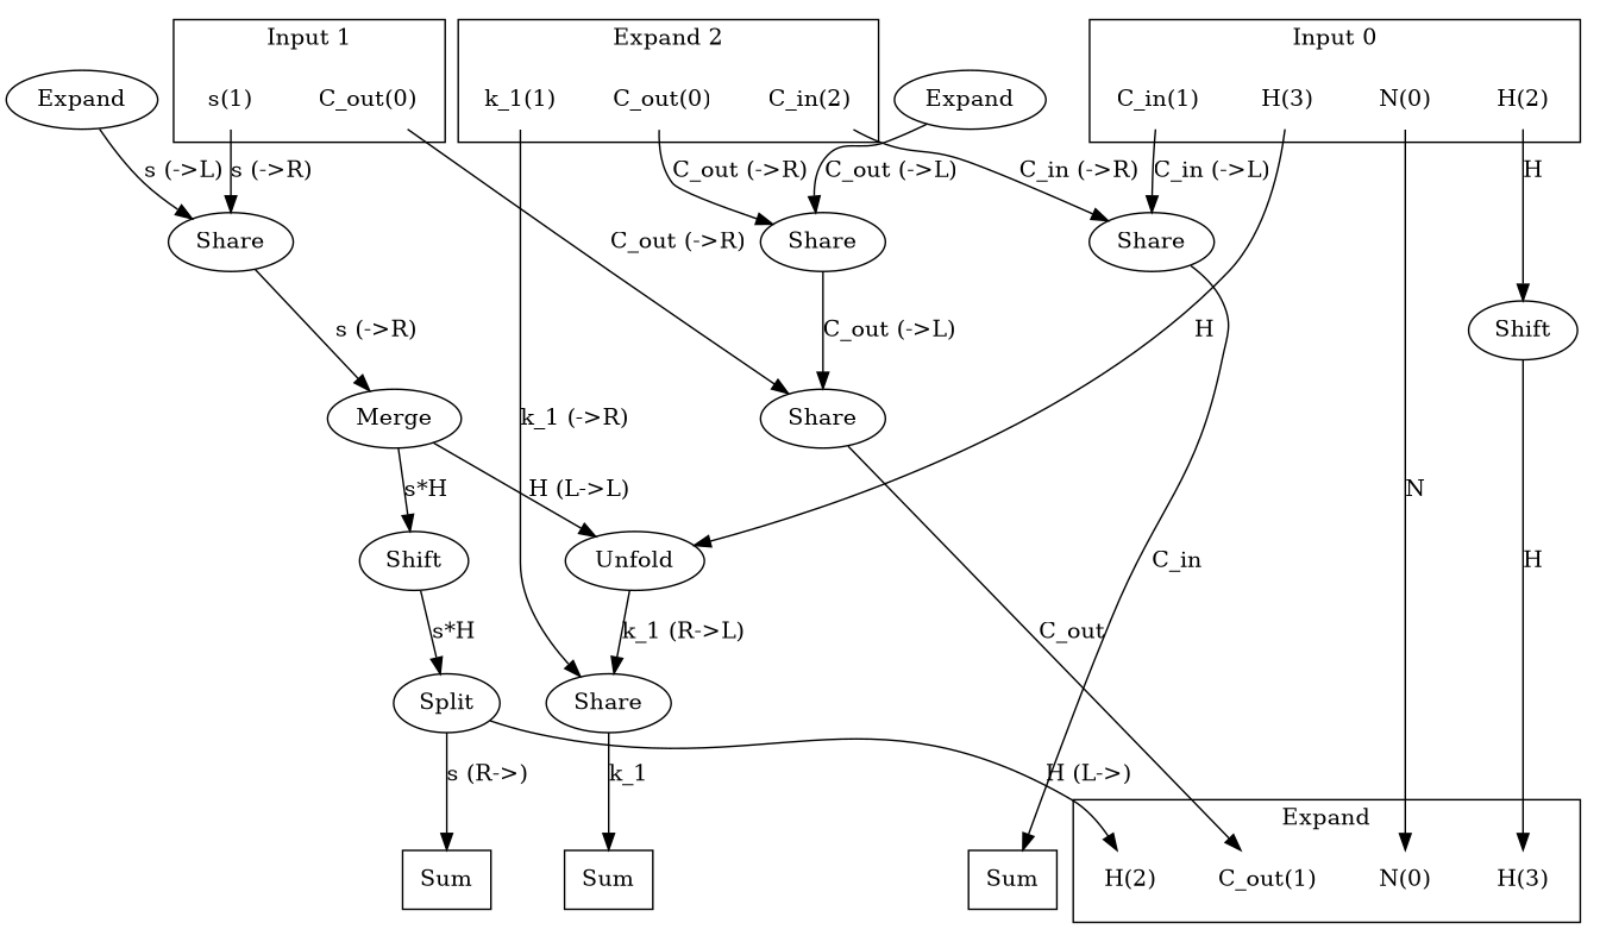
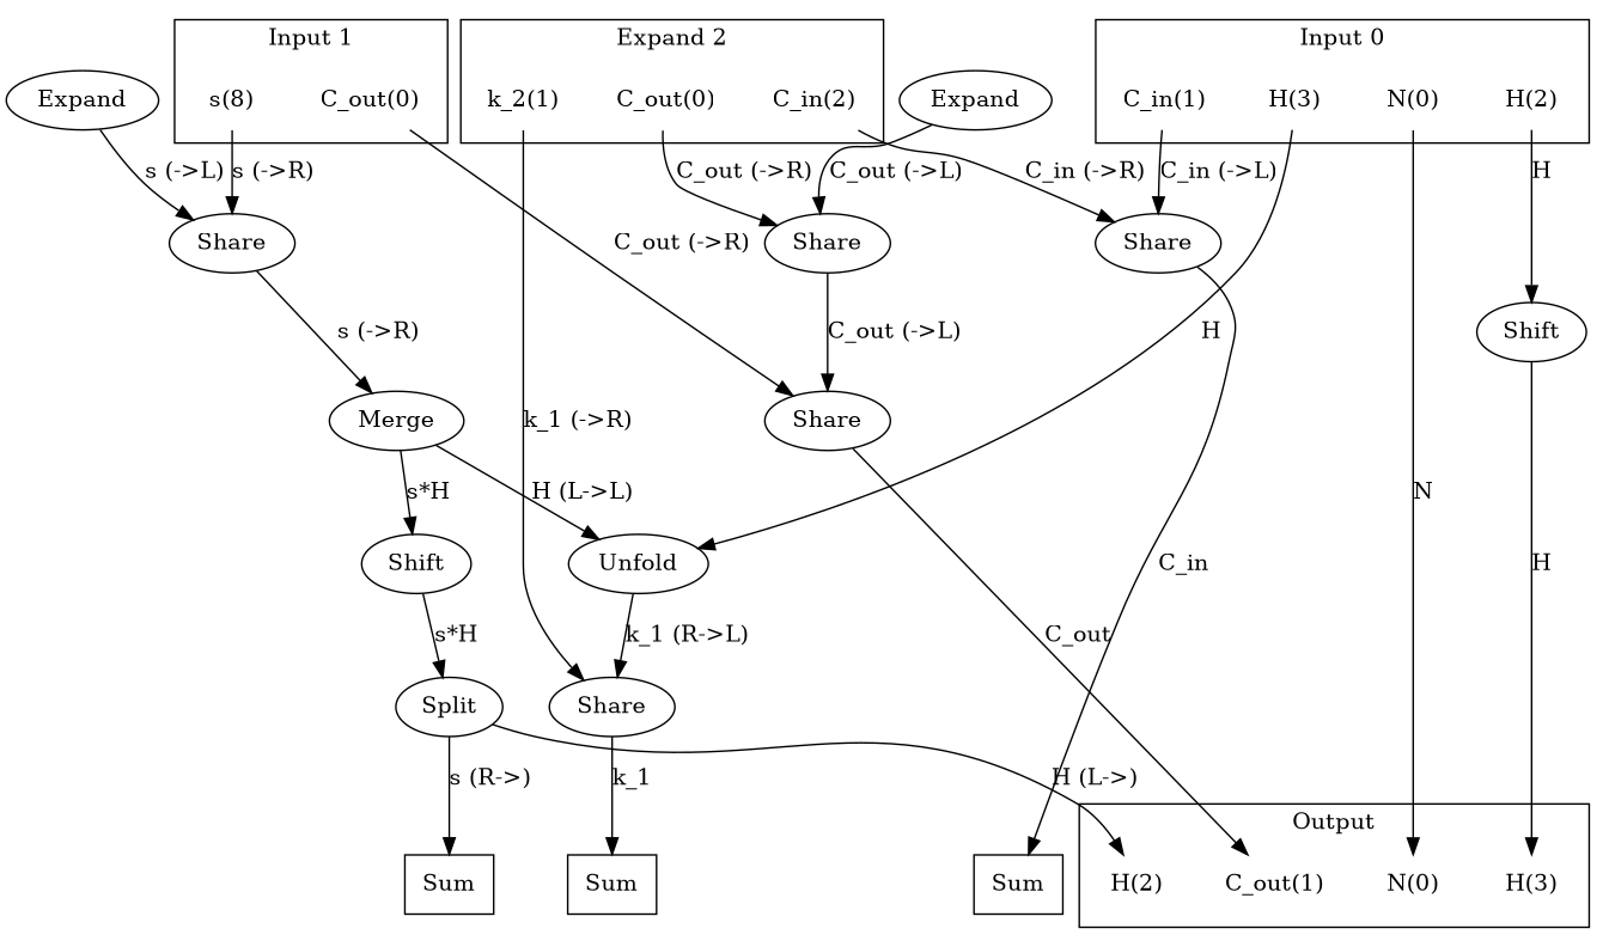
  digraph {
    newrank=true
    node [shape=none]
    n1 [label=Sum shape=box]
    n2 [label=Sum shape=box]
    n3 [label=Sum shape=box]
    n4 [label="N(0)"]
    n5 [label="C_out(1)"]
    n6 [label="H(2)"]
    n7 [label="H(3)"]
    n8 [label="N(0)"]
    n9 [label="C_in(1)"]
    n10 [label="H(2)"]
    n11 [label="H(3)"]
    n12 [label="C_out(0)"]
-   n13 [label="s(1)"]
+   n13 [label="s(8)"]
    n14 [label="C_out(0)"]
-   n15 [label="k_1(1)"]
+   n15 [label="k_2(1)"]
    n16 [label="C_in(2)"]
    n17 [label=Share shape=""]
    n18 [label=Shift shape=""]
    n19 [label=Unfold shape=""]
    n20 [label=Share shape=""]
    n21 [label=Share shape=""]
    n22 [label=Share shape=""]
    n23 [label=Share shape=""]
    n24 [label=Merge shape=""]
    n25 [label=Shift shape=""]
    n26 [label=Expand shape=""]
    n27 [label=Expand shape=""]
    n28 [label=Split shape=""]
    subgraph sub_1 {
      rank=same
      n1
      n2
      n3
      n4
      n5
      n6
      n7
    }
    subgraph sub_2 {
      rank=same
      n8
      n9
      n10
      n11
      n12
      n13
      n14
      n15
      n16
    }
    subgraph cluster_3 {
-     label=Expand
+     label=Output
      n4
      n5
      n6
      n7
    }
    subgraph cluster_4 {
      label="Input 0"
      n8
      n9
      n10
      n11
    }
    subgraph cluster_5 {
      label="Input 1"
      n12
      n13
    }
    subgraph cluster_6 {
      label="Expand 2"
      n14
      n15
      n16
    }
    n8 -> n4 [label=N]
    n9 -> n17 [label="C_in (->L)"]
    n10 -> n18 [label=H]
    n11 -> n19 [label=H]
    n12 -> n20 [label="C_out (->R)"]
    n13 -> n21 [label="s (->R)"]
    n14 -> n22 [label="C_out (->R)"]
    n15 -> n23 [label="k_1 (->R)"]
    n16 -> n17 [label="C_in (->R)"]
    n17 -> n3 [label=C_in]
    n18 -> n7 [label=H]
    n19 -> n23 [label="k_1 (R->L)"]
    n20 -> n5 [label=C_out]
    n21 -> n24 [label="s (->R)"]
    n22 -> n20 [label="C_out (->L)"]
    n23 -> n2 [label=k_1]
    n24 -> n19 [label="H (L->L)"]
    n24 -> n25 [label="s*H"]
    n25 -> n28 [label="s*H"]
    n26 -> n21 [label="s (->L)"]
    n27 -> n22 [label="C_out (->L)"]
    n28 -> n1 [label="s (R->)"]
    n28 -> n6 [label="H (L->)"]
  }
